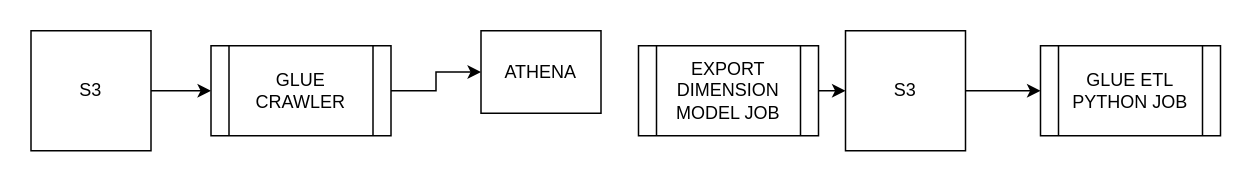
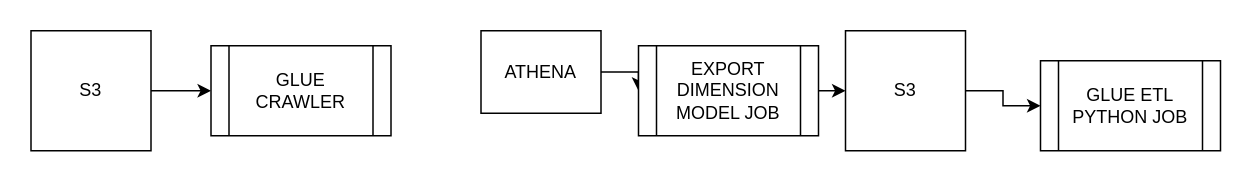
  <mxCell id="0" />
  <mxCell id="1" parent="0" />
  <mxCell id="2" style="edgeStyle=orthogonalEdgeStyle;rounded=0;orthogonalLoop=1;jettySize=auto;html=1;exitX=1;exitY=0.5;exitDx=0;exitDy=0;entryX=0;entryY=0.5;entryDx=0;entryDy=0;" edge="1" parent="1" source="3" target="9"><mxGeometry relative="1" as="geometry" /></mxCell>
  <mxCell id="3" value="S3" style="whiteSpace=wrap;html=1;aspect=fixed;" vertex="1" parent="1"><mxGeometry x="20" y="20" width="80" height="80" as="geometry" /></mxCell>
+ <mxCell id="4" style="edgeStyle=orthogonalEdgeStyle;rounded=0;orthogonalLoop=1;jettySize=auto;html=1;exitX=1;exitY=0.5;exitDx=0;exitDy=0;entryX=0;entryY=0.5;entryDx=0;entryDy=0;" edge="1" parent="1" source="5" target="12"><mxGeometry relative="1" as="geometry" /></mxCell>
  <mxCell id="5" value="ATHENA" style="whiteSpace=wrap;html=1;aspect=fixed;" vertex="1" parent="1"><mxGeometry x="320" y="20" width="80" height="55" as="geometry" /></mxCell>
  <mxCell id="6" style="edgeStyle=orthogonalEdgeStyle;rounded=0;orthogonalLoop=1;jettySize=auto;html=1;exitX=1;exitY=0.5;exitDx=0;exitDy=0;entryX=0;entryY=0.5;entryDx=0;entryDy=0;" edge="1" parent="1" source="7" target="10"><mxGeometry relative="1" as="geometry" /></mxCell>
  <mxCell id="7" value="S3" style="whiteSpace=wrap;html=1;aspect=fixed;" vertex="1" parent="1"><mxGeometry x="563" y="20" width="80" height="80" as="geometry" /></mxCell>
- <mxCell id="8" style="edgeStyle=orthogonalEdgeStyle;rounded=0;orthogonalLoop=1;jettySize=auto;html=1;" edge="1" parent="1" source="9" target="5"><mxGeometry relative="1" as="geometry" /></mxCell>
  <mxCell id="9" value="GLUE CRAWLER" style="shape=process;whiteSpace=wrap;html=1;backgroundOutline=1;" vertex="1" parent="1"><mxGeometry x="140" y="30" width="120" height="60" as="geometry" /></mxCell>
- <mxCell id="10" value="GLUE ETL PYTHON JOB" style="shape=process;whiteSpace=wrap;html=1;backgroundOutline=1;" vertex="1" parent="1"><mxGeometry x="693" y="30" width="120" height="60" as="geometry" /></mxCell>
+ <mxCell id="10" value="GLUE ETL PYTHON JOB" style="shape=process;whiteSpace=wrap;html=1;backgroundOutline=1;" vertex="1" parent="1"><mxGeometry x="693" y="40" width="120" height="60" as="geometry" /></mxCell>
  <mxCell id="11" style="edgeStyle=orthogonalEdgeStyle;rounded=0;orthogonalLoop=1;jettySize=auto;html=1;exitX=1;exitY=0.5;exitDx=0;exitDy=0;entryX=0;entryY=0.5;entryDx=0;entryDy=0;" edge="1" parent="1" source="12" target="7"><mxGeometry relative="1" as="geometry" /></mxCell>
  <mxCell id="12" value="EXPORT DIMENSION MODEL JOB" style="shape=process;whiteSpace=wrap;html=1;backgroundOutline=1;" vertex="1" parent="1"><mxGeometry x="425" y="30" width="120" height="60" as="geometry" /></mxCell>
